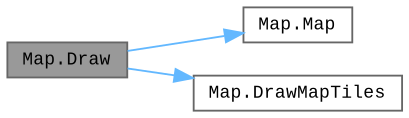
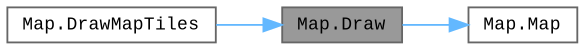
  digraph {
    fontname="Liberation Mono"
    rankdir=LR
    node [color=grey40 fillcolor=white fontname="Liberation Mono" fontsize=10 shape=box style=filled]
    edge [color=steelblue1 fontname="Liberation Mono" fontsize=10 labelfontname=Helvetica labelfontsize=10 style=solid]
    n1 [color=gray40 fillcolor=grey60 fontcolor=black height=0.2 label="Map.Draw" width=0.4]
    n2 [height=0.2 label="Map.Map" width=0.4]
    n3 [height=0.2 label="Map.DrawMapTiles" width=0.4]
    n1 -> n2
-   n1 -> n3
+   n3 -> n1
  }
